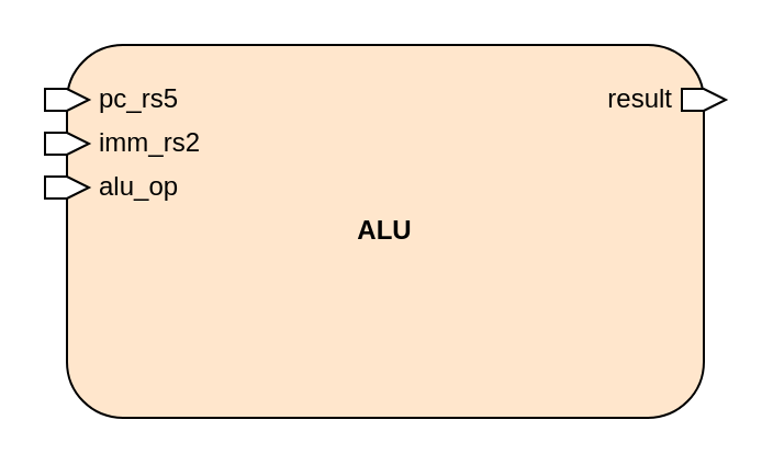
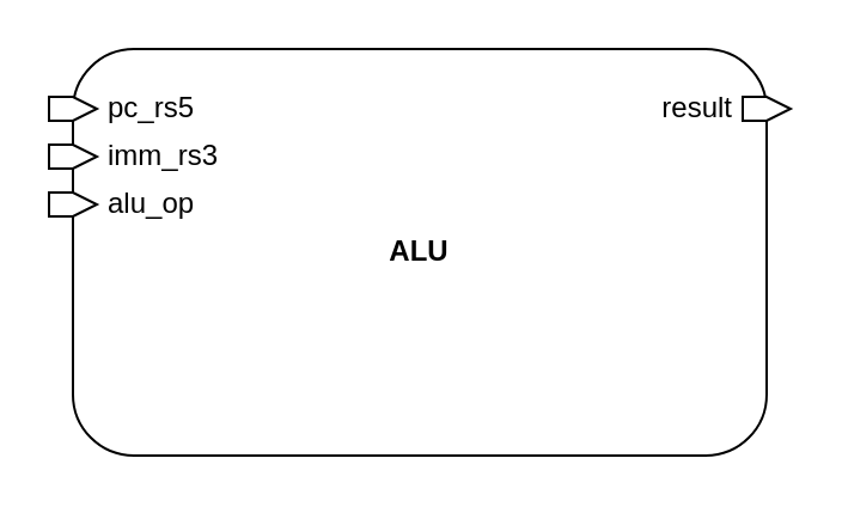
  <mxCell id="0" />
  <mxCell id="1" parent="0" />
- <mxCell id="2" value="&lt;b&gt;ALU&lt;/b&gt;" style="rounded=1;whiteSpace=wrap;html=1;fillColor=#ffe6cc;" vertex="1" parent="1"><mxGeometry x="30" y="20" width="290" height="170" as="geometry" /></mxCell>
+ <mxCell id="2" value="&lt;b&gt;ALU&lt;/b&gt;" style="rounded=1;whiteSpace=wrap;html=1;" vertex="1" parent="1"><mxGeometry x="30" y="20" width="290" height="170" as="geometry" /></mxCell>
  <mxCell id="3" value="pc_rs5" style="html=1;shadow=0;dashed=0;align=left;verticalAlign=middle;shape=mxgraph.arrows2.arrow;dy=0;dx=10;notch=0;labelPosition=right;verticalLabelPosition=middle;spacing=5;movable=1;resizable=1;rotatable=1;deletable=1;editable=1;locked=0;connectable=1;" vertex="1" parent="1"><mxGeometry x="20" y="40" width="20" height="10" as="geometry" /></mxCell>
- <mxCell id="4" value="imm_rs2" style="html=1;shadow=0;dashed=0;align=left;verticalAlign=middle;shape=mxgraph.arrows2.arrow;dy=0;dx=10;notch=0;labelPosition=right;verticalLabelPosition=middle;spacing=5;movable=1;resizable=1;rotatable=1;deletable=1;editable=1;locked=0;connectable=1;" vertex="1" parent="1"><mxGeometry x="20" y="60" width="20" height="10" as="geometry" /></mxCell>
+ <mxCell id="4" value="imm_rs3" style="html=1;shadow=0;dashed=0;align=left;verticalAlign=middle;shape=mxgraph.arrows2.arrow;dy=0;dx=10;notch=0;labelPosition=right;verticalLabelPosition=middle;spacing=5;movable=1;resizable=1;rotatable=1;deletable=1;editable=1;locked=0;connectable=1;" vertex="1" parent="1"><mxGeometry x="20" y="60" width="20" height="10" as="geometry" /></mxCell>
  <mxCell id="5" value="alu_op" style="html=1;shadow=0;dashed=0;align=left;verticalAlign=middle;shape=mxgraph.arrows2.arrow;dy=0;dx=10;notch=0;labelPosition=right;verticalLabelPosition=middle;spacing=5;movable=1;resizable=1;rotatable=1;deletable=1;editable=1;locked=0;connectable=1;" vertex="1" parent="1"><mxGeometry x="20" y="80" width="20" height="10" as="geometry" /></mxCell>
  <mxCell id="6" value="result" style="html=1;shadow=0;dashed=0;align=right;verticalAlign=middle;shape=mxgraph.arrows2.arrow;dy=0;dx=10;notch=0;labelPosition=left;verticalLabelPosition=middle;spacing=5;movable=1;resizable=1;rotatable=1;deletable=1;editable=1;locked=0;connectable=1;" vertex="1" parent="1"><mxGeometry x="310" y="40" width="20" height="10" as="geometry" /></mxCell>
